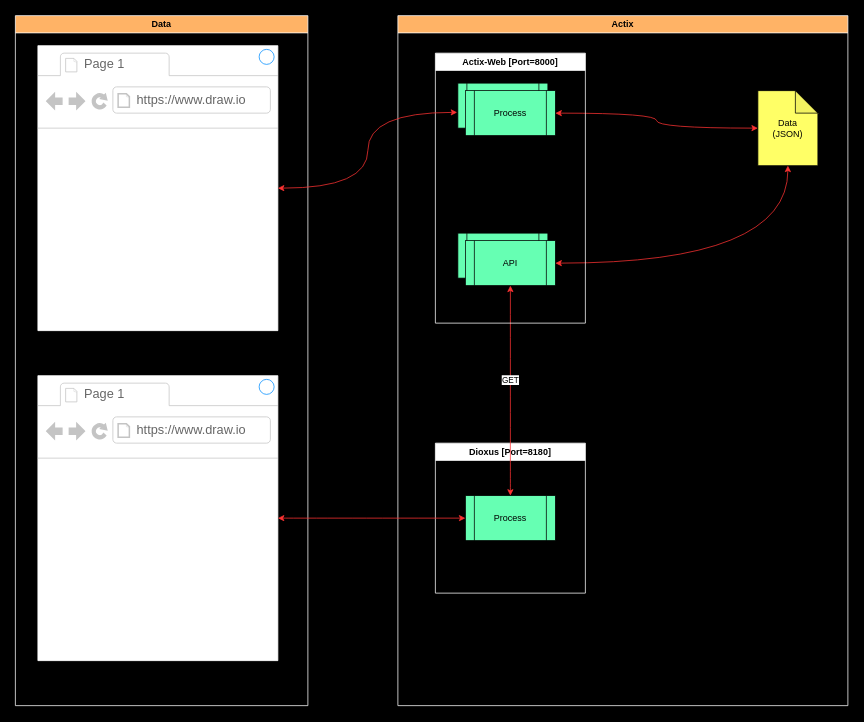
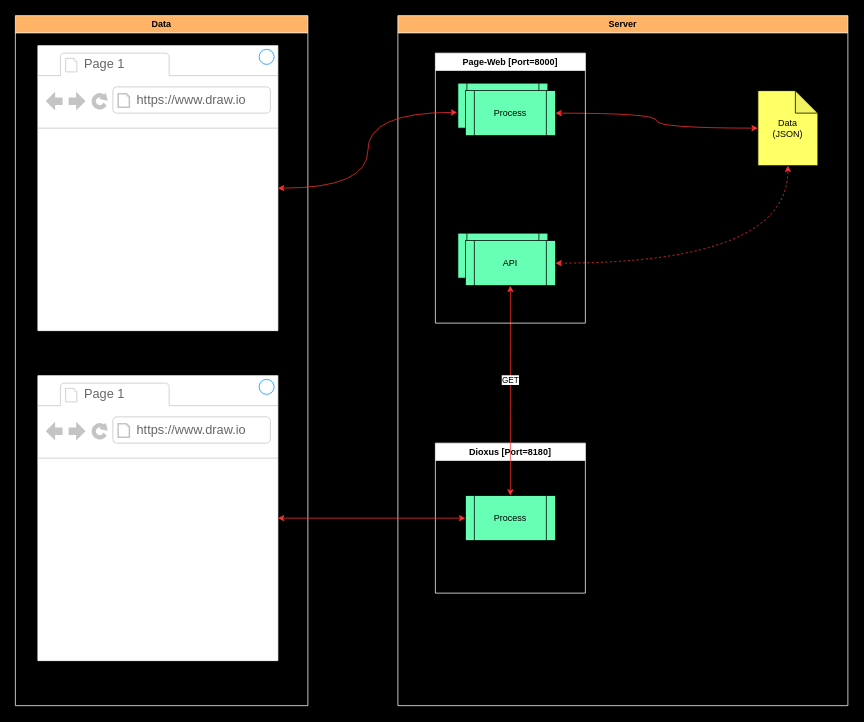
  <mxCell id="0" />
  <mxCell id="1" parent="0" />
  <mxCell id="2" value="Data" style="swimlane;whiteSpace=wrap;html=1;strokeColor=#FFFFFF;fillColor=#FFB366;fontColor=#000000;" vertex="1" parent="1"><mxGeometry x="20" y="20" width="390" height="920" as="geometry" /></mxCell>
  <mxCell id="3" value="" style="strokeWidth=1;shadow=0;dashed=0;align=center;html=1;shape=mxgraph.mockup.containers.browserWindow;rSize=0;strokeColor=#FFFFFF;strokeColor2=#008cff;strokeColor3=#c4c4c4;mainText=,;recursiveResize=0;fillColor=#FFFFFF;" vertex="1" parent="2"><mxGeometry x="30" y="40" width="320" height="380" as="geometry" /></mxCell>
  <mxCell id="4" value="Page 1" style="strokeWidth=1;shadow=0;dashed=0;align=center;html=1;shape=mxgraph.mockup.containers.anchor;fontSize=17;fontColor=#666666;align=left;" vertex="1" parent="3"><mxGeometry x="60" y="12" width="110" height="26" as="geometry" /></mxCell>
  <mxCell id="5" value="https://www.draw.io" style="strokeWidth=1;shadow=0;dashed=0;align=center;html=1;shape=mxgraph.mockup.containers.anchor;rSize=0;fontSize=17;fontColor=#666666;align=left;" vertex="1" parent="3"><mxGeometry x="130" y="60" width="250" height="26" as="geometry" /></mxCell>
  <mxCell id="6" value="" style="strokeWidth=1;shadow=0;dashed=0;align=center;html=1;shape=mxgraph.mockup.containers.browserWindow;rSize=0;strokeColor=#FFFFFF;strokeColor2=#008cff;strokeColor3=#c4c4c4;mainText=,;recursiveResize=0;fillColor=#FFFFFF;" vertex="1" parent="2"><mxGeometry x="30" y="480" width="320" height="380" as="geometry" /></mxCell>
  <mxCell id="7" value="Page 1" style="strokeWidth=1;shadow=0;dashed=0;align=center;html=1;shape=mxgraph.mockup.containers.anchor;fontSize=17;fontColor=#666666;align=left;" vertex="1" parent="6"><mxGeometry x="60" y="12" width="110" height="26" as="geometry" /></mxCell>
  <mxCell id="8" value="https://www.draw.io" style="strokeWidth=1;shadow=0;dashed=0;align=center;html=1;shape=mxgraph.mockup.containers.anchor;rSize=0;fontSize=17;fontColor=#666666;align=left;" vertex="1" parent="6"><mxGeometry x="130" y="60" width="250" height="26" as="geometry" /></mxCell>
- <mxCell id="9" value="Actix" style="swimlane;whiteSpace=wrap;html=1;strokeColor=#FFFFFF;fillColor=#FFB366;fontColor=#000000;" vertex="1" parent="1"><mxGeometry x="530" y="20" width="600" height="920" as="geometry" /></mxCell>
+ <mxCell id="9" value="Server" style="swimlane;whiteSpace=wrap;html=1;strokeColor=#FFFFFF;fillColor=#FFB366;fontColor=#000000;" vertex="1" parent="1"><mxGeometry x="530" y="20" width="600" height="920" as="geometry" /></mxCell>
  <mxCell id="10" value="Data&lt;br&gt;(JSON)" style="shape=note;whiteSpace=wrap;html=1;backgroundOutline=1;darkOpacity=0.05;fillColor=#FFFF66;fontColor=#000000;" vertex="1" parent="9"><mxGeometry x="480" y="100" width="80" height="100" as="geometry" /></mxCell>
  <mxCell id="11" value="Dioxus [Port=8180]" style="swimlane;whiteSpace=wrap;html=1;strokeColor=#FFFFFF;" vertex="1" parent="9"><mxGeometry x="50" y="570" width="200" height="200" as="geometry" /></mxCell>
  <mxCell id="12" value="Process" style="shape=process;whiteSpace=wrap;html=1;backgroundOutline=1;strokeColor=#000000;fillColor=#66FFB3;fontColor=#000000;" vertex="1" parent="11"><mxGeometry x="40" y="70" width="120" height="60" as="geometry" /></mxCell>
  <mxCell id="13" value="Process" style="shape=process;whiteSpace=wrap;html=1;backgroundOutline=1;strokeColor=#000000;fillColor=#66FFB3;fontColor=#000000;" vertex="1" parent="9"><mxGeometry x="80" y="90" width="120" height="60" as="geometry" /></mxCell>
  <mxCell id="14" style="edgeStyle=orthogonalEdgeStyle;curved=1;html=1;entryX=0;entryY=0.5;entryDx=0;entryDy=0;entryPerimeter=0;strokeColor=#FF3333;startArrow=classic;startFill=1;" edge="1" parent="9" source="15" target="10"><mxGeometry relative="1" as="geometry" /></mxCell>
  <mxCell id="15" value="Process" style="shape=process;whiteSpace=wrap;html=1;backgroundOutline=1;strokeColor=#000000;fillColor=#66FFB3;fontColor=#000000;" vertex="1" parent="9"><mxGeometry x="90" y="100" width="120" height="60" as="geometry" /></mxCell>
  <mxCell id="16" value="Process" style="shape=process;whiteSpace=wrap;html=1;backgroundOutline=1;strokeColor=#000000;fillColor=#66FFB3;fontColor=#000000;" vertex="1" parent="9"><mxGeometry x="80" y="290" width="120" height="60" as="geometry" /></mxCell>
- <mxCell id="17" style="edgeStyle=orthogonalEdgeStyle;curved=1;html=1;entryX=0.5;entryY=1;entryDx=0;entryDy=0;entryPerimeter=0;strokeColor=#FF3333;startArrow=classic;startFill=1;" edge="1" parent="9" source="18" target="10"><mxGeometry relative="1" as="geometry" /></mxCell>
+ <mxCell id="17" style="edgeStyle=orthogonalEdgeStyle;curved=1;html=1;entryX=0.5;entryY=1;entryDx=0;entryDy=0;entryPerimeter=0;strokeColor=#FF3333;startArrow=classic;startFill=1;dashed=1;" edge="1" parent="9" source="18" target="10"><mxGeometry relative="1" as="geometry" /></mxCell>
  <mxCell id="18" value="API" style="shape=process;whiteSpace=wrap;html=1;backgroundOutline=1;strokeColor=#000000;fillColor=#66FFB3;fontColor=#000000;" vertex="1" parent="9"><mxGeometry x="90" y="300" width="120" height="60" as="geometry" /></mxCell>
  <mxCell id="19" style="edgeStyle=orthogonalEdgeStyle;curved=1;html=1;strokeColor=#FF3333;startArrow=classic;startFill=1;exitX=0.5;exitY=0;exitDx=0;exitDy=0;" edge="1" parent="9" source="12" target="18"><mxGeometry relative="1" as="geometry" /></mxCell>
  <mxCell id="20" value="GET" style="edgeLabel;html=1;align=center;verticalAlign=middle;resizable=0;points=[];" vertex="1" connectable="0" parent="19"><mxGeometry x="0.105" y="1" relative="1" as="geometry"><mxPoint as="offset" /></mxGeometry></mxCell>
- <mxCell id="21" value="Actix-Web [Port=8000]" style="swimlane;whiteSpace=wrap;html=1;strokeColor=#FFFFFF;" vertex="1" parent="9"><mxGeometry x="50" y="50" width="200" height="360" as="geometry" /></mxCell>
+ <mxCell id="21" value="Page-Web [Port=8000]" style="swimlane;whiteSpace=wrap;html=1;strokeColor=#FFFFFF;" vertex="1" parent="9"><mxGeometry x="50" y="50" width="200" height="360" as="geometry" /></mxCell>
  <mxCell id="22" style="edgeStyle=orthogonalEdgeStyle;html=1;entryX=-0.008;entryY=0.65;entryDx=0;entryDy=0;entryPerimeter=0;curved=1;strokeColor=#FF3333;startArrow=classic;startFill=1;" edge="1" parent="1" source="3" target="13"><mxGeometry relative="1" as="geometry" /></mxCell>
  <mxCell id="23" style="edgeStyle=orthogonalEdgeStyle;curved=1;html=1;entryX=0;entryY=0.5;entryDx=0;entryDy=0;strokeColor=#FF3333;startArrow=classic;startFill=1;" edge="1" parent="1" source="6" target="12"><mxGeometry relative="1" as="geometry" /></mxCell>
